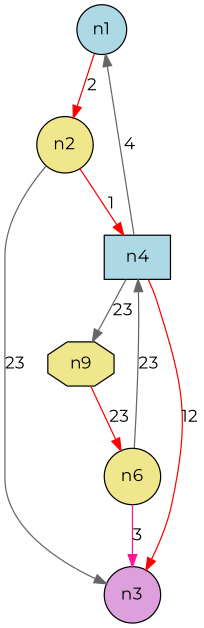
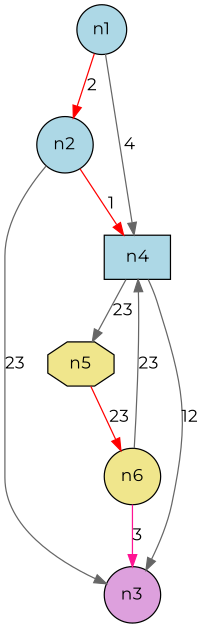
  digraph {
    fontname=Montserrat
    node [fillcolor=khaki fontname=Montserrat shape=circle style=filled]
    edge [color=red fontname=Montserrat]
    n1 [fillcolor=lightblue label=n1]
-   n2 [label=n2]
+   n2 [fillcolor=lightblue label=n2]
    n3 [fillcolor=lightblue label=n4 shape=box]
    n4 [fillcolor=plum label=n3]
-   n5 [label=n9 shape=octagon]
+   n5 [label=n5 shape=octagon]
    n6 [label=n6]
    n1 -> n2 [label=2]
-   n3 -> n1 [color=gray40 label=4]
+   n1 -> n3 [color=gray40 label=4]
    n2 -> n3 [label=1]
    n2 -> n4 [color=gray40 label=23]
-   n3 -> n4 [label=12]
+   n3 -> n4 [color=gray40 label=12]
    n3 -> n5 [color=gray40 label=23]
    n5 -> n6 [label=23]
    n6 -> n3 [color=gray40 label=23]
    n6 -> n4 [color=deeppink label=3]
  }
